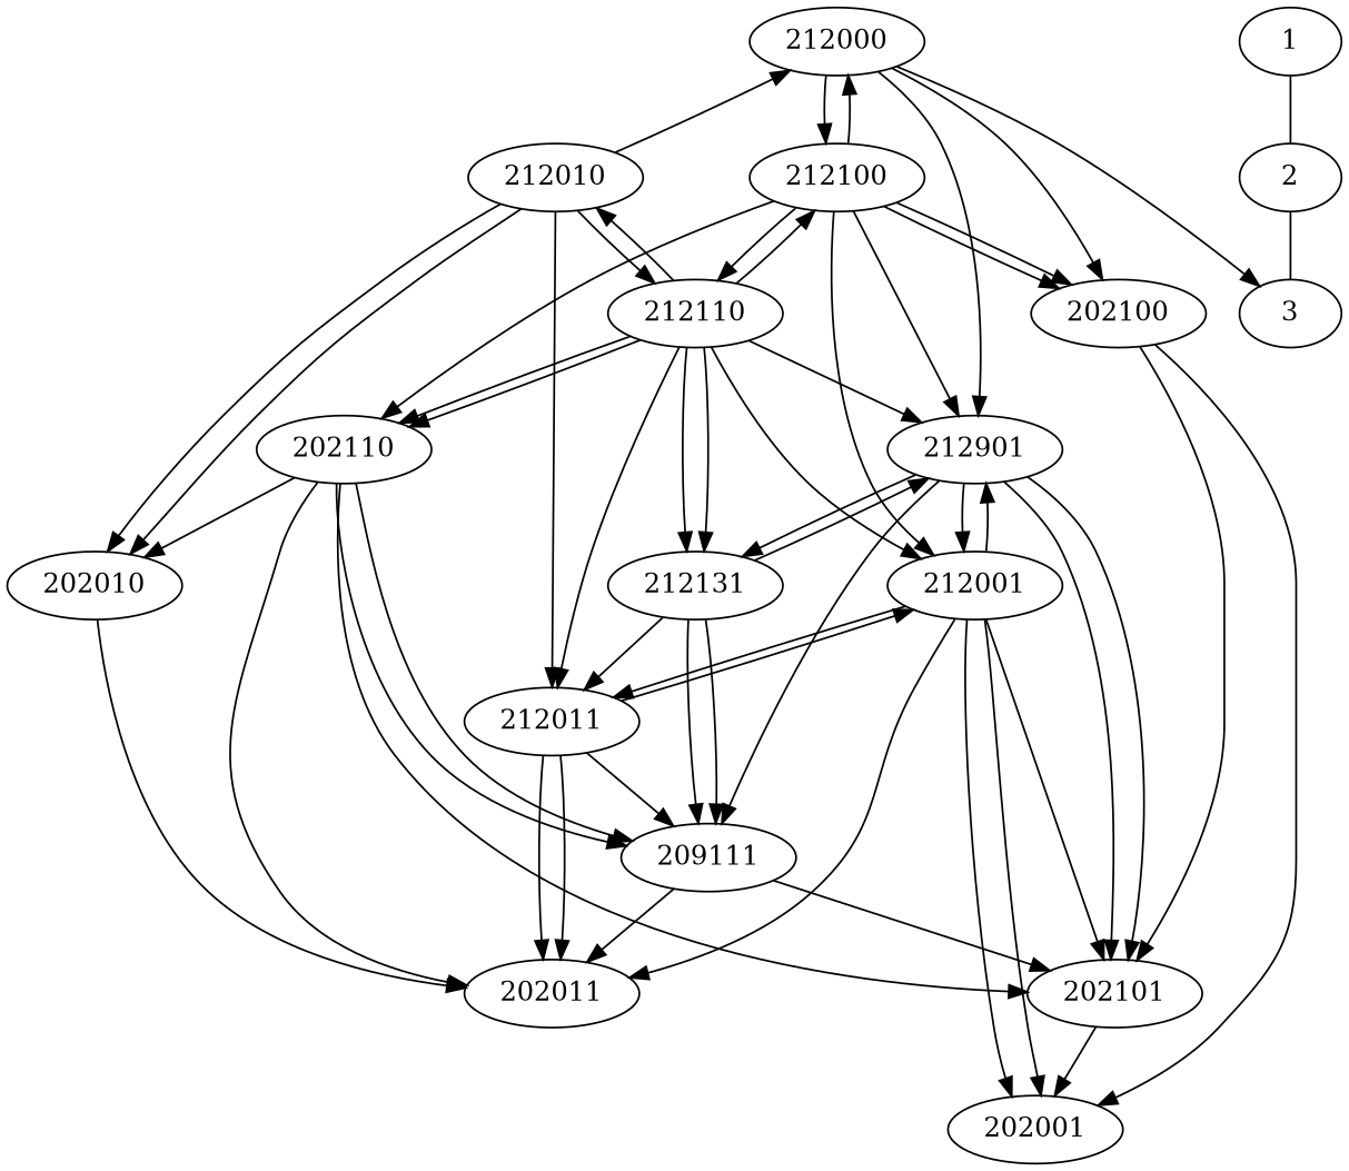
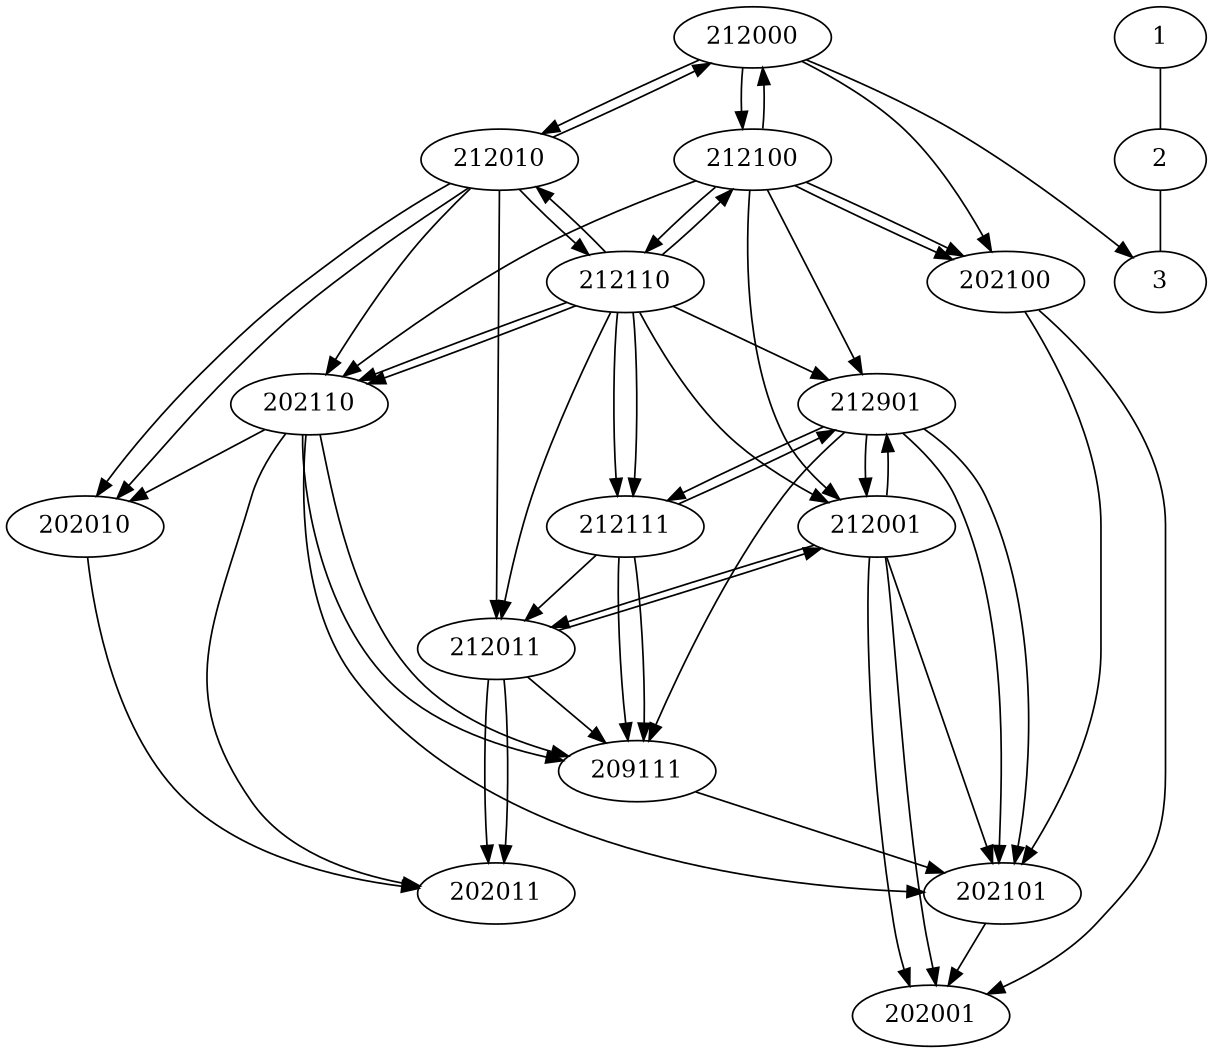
  digraph {
    edge [penwidth=1]
    n1 [label=1]
    n2 [label=212000]
    n3 [label=2]
    n4 [label=212010]
    n5 [label=212100]
    n6 [label=3]
    n7 [label=202100]
    n8 [label=202010]
    n9 [label=202110]
    n10 [label=212011]
    n11 [label=212110]
    n12 [label=212001]
    n13 [label=212901]
    n14 [label=202001]
    n15 [label=202011]
    n16 [label=202101]
    n17 [label=209111]
-   n18 [label=212131]
+   n18 [label=212111]
    subgraph sub_1 {
      rank=same
      n1
      n2
    }
    subgraph sub_2 {
      rank=same
      n3
      n4
      n5
    }
    n1 -> n3 [arrowhead=none penwidth=""]
-   n2 -> n13
+   n2 -> n4
    n2 -> n5
    n2 -> n6
    n2 -> n7
    n3 -> n6 [arrowhead=none penwidth=""]
    n4 -> n2
    n4 -> n8
    n4 -> n8
+   n4 -> n9
    n4 -> n10
    n4 -> n11
    n5 -> n2
    n5 -> n7
    n5 -> n7
    n5 -> n9
    n5 -> n11
    n5 -> n12
    n5 -> n13
    n7 -> n14
    n7 -> n16
    n8 -> n15
    n9 -> n8
    n9 -> n15
    n9 -> n16
    n9 -> n17
    n9 -> n17
    n10 -> n12
    n10 -> n15
    n10 -> n15
    n10 -> n17
    n11 -> n4
    n11 -> n5
    n11 -> n9
    n11 -> n9
    n11 -> n10
    n11 -> n12
    n11 -> n13
    n11 -> n18
    n11 -> n18
    n12 -> n10
    n12 -> n13
    n12 -> n14
    n12 -> n14
-   n12 -> n15
    n12 -> n16
    n13 -> n12
    n13 -> n16
    n13 -> n16
    n13 -> n17
    n13 -> n18
    n16 -> n14
-   n17 -> n15
    n17 -> n16
    n18 -> n10
    n18 -> n13
    n18 -> n17
    n18 -> n17
  }
